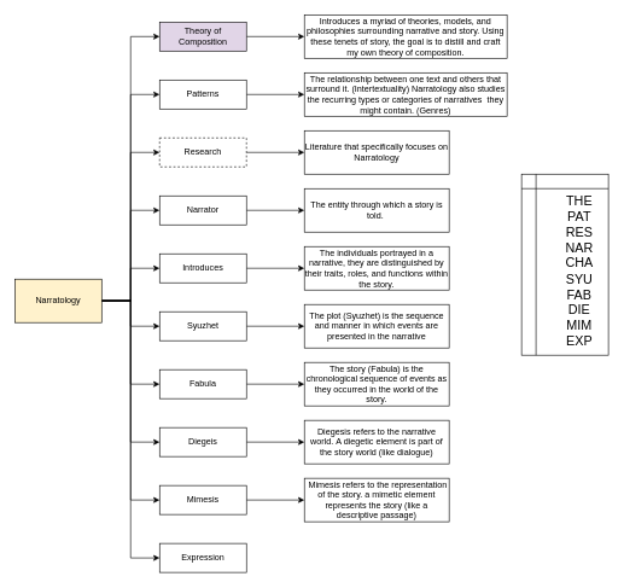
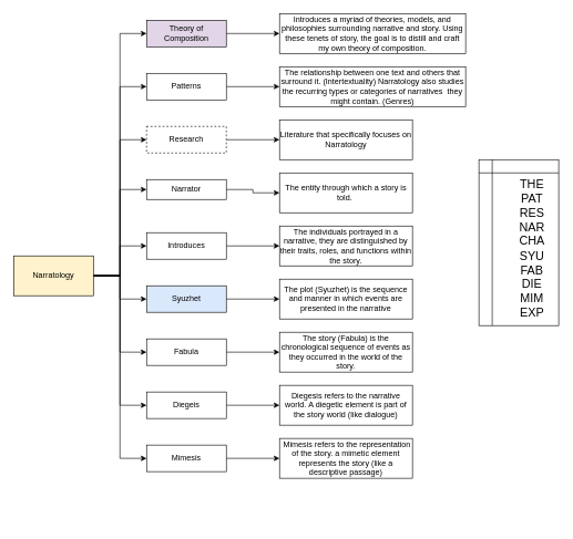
  <mxCell id="0" />
  <mxCell id="1" parent="0" />
  <mxCell id="2" style="edgeStyle=orthogonalEdgeStyle;rounded=0;orthogonalLoop=1;jettySize=auto;html=1;exitX=1;exitY=0.5;exitDx=0;exitDy=0;entryX=0;entryY=0.5;entryDx=0;entryDy=0;" edge="1" parent="1" source="11" target="13"><mxGeometry relative="1" as="geometry" /></mxCell>
  <mxCell id="3" style="edgeStyle=orthogonalEdgeStyle;rounded=0;orthogonalLoop=1;jettySize=auto;html=1;exitX=1;exitY=0.5;exitDx=0;exitDy=0;entryX=0;entryY=0.5;entryDx=0;entryDy=0;" edge="1" parent="1" source="11" target="15"><mxGeometry relative="1" as="geometry" /></mxCell>
  <mxCell id="4" style="edgeStyle=orthogonalEdgeStyle;rounded=0;orthogonalLoop=1;jettySize=auto;html=1;exitX=1;exitY=0.5;exitDx=0;exitDy=0;entryX=0;entryY=0.5;entryDx=0;entryDy=0;" edge="1" parent="1" source="11" target="17"><mxGeometry relative="1" as="geometry" /></mxCell>
  <mxCell id="5" style="edgeStyle=orthogonalEdgeStyle;rounded=0;orthogonalLoop=1;jettySize=auto;html=1;exitX=1;exitY=0.5;exitDx=0;exitDy=0;entryX=0;entryY=0.5;entryDx=0;entryDy=0;" edge="1" parent="1" source="11" target="19"><mxGeometry relative="1" as="geometry" /></mxCell>
  <mxCell id="6" style="edgeStyle=orthogonalEdgeStyle;rounded=0;orthogonalLoop=1;jettySize=auto;html=1;exitX=1;exitY=0.5;exitDx=0;exitDy=0;entryX=0;entryY=0.5;entryDx=0;entryDy=0;" edge="1" parent="1" source="11" target="23"><mxGeometry relative="1" as="geometry" /></mxCell>
  <mxCell id="7" style="edgeStyle=orthogonalEdgeStyle;rounded=0;orthogonalLoop=1;jettySize=auto;html=1;exitX=1;exitY=0.5;exitDx=0;exitDy=0;entryX=0;entryY=0.5;entryDx=0;entryDy=0;" edge="1" parent="1" source="11" target="25"><mxGeometry relative="1" as="geometry" /></mxCell>
  <mxCell id="8" style="edgeStyle=orthogonalEdgeStyle;rounded=0;orthogonalLoop=1;jettySize=auto;html=1;exitX=1;exitY=0.5;exitDx=0;exitDy=0;entryX=0;entryY=0.5;entryDx=0;entryDy=0;" edge="1" parent="1" source="11" target="27"><mxGeometry relative="1" as="geometry" /></mxCell>
  <mxCell id="9" style="edgeStyle=orthogonalEdgeStyle;rounded=0;orthogonalLoop=1;jettySize=auto;html=1;exitX=1;exitY=0.5;exitDx=0;exitDy=0;entryX=0;entryY=0.5;entryDx=0;entryDy=0;" edge="1" parent="1" source="11" target="29"><mxGeometry relative="1" as="geometry" /></mxCell>
- <mxCell id="10" style="edgeStyle=orthogonalEdgeStyle;rounded=0;orthogonalLoop=1;jettySize=auto;html=1;exitX=1;exitY=0.5;exitDx=0;exitDy=0;entryX=0;entryY=0.5;entryDx=0;entryDy=0;" edge="1" parent="1" source="11" target="30"><mxGeometry relative="1" as="geometry" /></mxCell>
  <mxCell id="11" value="Narratology" style="rounded=0;whiteSpace=wrap;html=1;fillColor=#fff2cc;" vertex="1" parent="1"><mxGeometry x="20" y="385" width="120" height="60" as="geometry" /></mxCell>
  <mxCell id="12" value="" style="edgeStyle=orthogonalEdgeStyle;rounded=0;orthogonalLoop=1;jettySize=auto;html=1;" edge="1" parent="1" source="13" target="40"><mxGeometry relative="1" as="geometry" /></mxCell>
  <mxCell id="13" value="Theory of Composition" style="whiteSpace=wrap;html=1;rounded=0;fillColor=#e1d5e7;" vertex="1" parent="1"><mxGeometry x="220" y="30" width="120" height="40" as="geometry" /></mxCell>
  <mxCell id="14" value="" style="edgeStyle=orthogonalEdgeStyle;rounded=0;orthogonalLoop=1;jettySize=auto;html=1;" edge="1" parent="1" source="15" target="39"><mxGeometry relative="1" as="geometry" /></mxCell>
  <mxCell id="15" value="Patterns" style="whiteSpace=wrap;html=1;rounded=0;" vertex="1" parent="1"><mxGeometry x="220" y="110" width="120" height="40" as="geometry" /></mxCell>
  <mxCell id="16" value="" style="edgeStyle=orthogonalEdgeStyle;rounded=0;orthogonalLoop=1;jettySize=auto;html=1;" edge="1" parent="1" source="17" target="38"><mxGeometry relative="1" as="geometry" /></mxCell>
  <mxCell id="17" value="Research" style="whiteSpace=wrap;html=1;rounded=0;dashed=1;" vertex="1" parent="1"><mxGeometry x="220" y="190" width="120" height="40" as="geometry" /></mxCell>
  <mxCell id="18" value="" style="edgeStyle=orthogonalEdgeStyle;rounded=0;orthogonalLoop=1;jettySize=auto;html=1;" edge="1" parent="1" source="19" target="37"><mxGeometry relative="1" as="geometry" /></mxCell>
- <mxCell id="19" value="Narrator" style="whiteSpace=wrap;html=1;rounded=0;" vertex="1" parent="1"><mxGeometry x="220" y="270" width="120" height="40" as="geometry" /></mxCell>
+ <mxCell id="19" value="Narrator" style="whiteSpace=wrap;html=1;rounded=0;" vertex="1" parent="1"><mxGeometry x="220" y="270" width="120" height="30" as="geometry" /></mxCell>
  <mxCell id="20" value="" style="edgeStyle=orthogonalEdgeStyle;rounded=0;orthogonalLoop=1;jettySize=auto;html=1;" edge="1" parent="1" source="21" target="36"><mxGeometry relative="1" as="geometry" /></mxCell>
  <mxCell id="21" value="Introduces" style="whiteSpace=wrap;html=1;rounded=0;" vertex="1" parent="1"><mxGeometry x="220" y="350" width="120" height="40" as="geometry" /></mxCell>
  <mxCell id="22" value="" style="edgeStyle=orthogonalEdgeStyle;rounded=0;orthogonalLoop=1;jettySize=auto;html=1;" edge="1" parent="1" source="23" target="32"><mxGeometry relative="1" as="geometry" /></mxCell>
- <mxCell id="23" value="Syuzhet" style="whiteSpace=wrap;html=1;rounded=0;" vertex="1" parent="1"><mxGeometry x="220" y="430" width="120" height="40" as="geometry" /></mxCell>
+ <mxCell id="23" value="Syuzhet" style="whiteSpace=wrap;html=1;rounded=0;fillColor=#dae8fc;" vertex="1" parent="1"><mxGeometry x="220" y="430" width="120" height="40" as="geometry" /></mxCell>
  <mxCell id="24" value="" style="edgeStyle=orthogonalEdgeStyle;rounded=0;orthogonalLoop=1;jettySize=auto;html=1;" edge="1" parent="1" source="25" target="33"><mxGeometry relative="1" as="geometry" /></mxCell>
  <mxCell id="25" value="Fabula" style="whiteSpace=wrap;html=1;rounded=0;" vertex="1" parent="1"><mxGeometry x="220" y="510" width="120" height="40" as="geometry" /></mxCell>
  <mxCell id="26" value="" style="edgeStyle=orthogonalEdgeStyle;rounded=0;orthogonalLoop=1;jettySize=auto;html=1;" edge="1" parent="1" source="27" target="34"><mxGeometry relative="1" as="geometry" /></mxCell>
  <mxCell id="27" value="Diegeis" style="whiteSpace=wrap;html=1;rounded=0;" vertex="1" parent="1"><mxGeometry x="220" y="590" width="120" height="40" as="geometry" /></mxCell>
  <mxCell id="28" value="" style="edgeStyle=orthogonalEdgeStyle;rounded=0;orthogonalLoop=1;jettySize=auto;html=1;" edge="1" parent="1" source="29" target="35"><mxGeometry relative="1" as="geometry" /></mxCell>
  <mxCell id="29" value="Mimesis" style="whiteSpace=wrap;html=1;rounded=0;" vertex="1" parent="1"><mxGeometry x="220" y="670" width="120" height="40" as="geometry" /></mxCell>
- <mxCell id="30" value="Expression" style="whiteSpace=wrap;html=1;rounded=0;" vertex="1" parent="1"><mxGeometry x="220" y="750" width="120" height="40" as="geometry" /></mxCell>
  <mxCell id="31" style="edgeStyle=orthogonalEdgeStyle;rounded=0;orthogonalLoop=1;jettySize=auto;html=1;exitX=1;exitY=0.5;exitDx=0;exitDy=0;entryX=0;entryY=0.5;entryDx=0;entryDy=0;" edge="1" parent="1" source="11" target="21"><mxGeometry relative="1" as="geometry" /></mxCell>
  <mxCell id="32" value="The plot (Syuzhet) is the sequence and manner in which events are presented in the narrative" style="whiteSpace=wrap;html=1;rounded=0;" vertex="1" parent="1"><mxGeometry x="420" y="420" width="200" height="60" as="geometry" /></mxCell>
  <mxCell id="33" value="The story (Fabula) is the chronological sequence of events as they occurred in the world of the story." style="whiteSpace=wrap;html=1;rounded=0;" vertex="1" parent="1"><mxGeometry x="420" y="500" width="200" height="60" as="geometry" /></mxCell>
  <mxCell id="34" value="Diegesis refers to the narrative world.&amp;nbsp;A diegetic element is part of the story world (like dialogue)" style="whiteSpace=wrap;html=1;rounded=0;" vertex="1" parent="1"><mxGeometry x="420" y="580" width="200" height="60" as="geometry" /></mxCell>
  <mxCell id="35" value="&amp;nbsp;Mimesis refers to the representation of the story.&amp;nbsp;a mimetic element represents the story (like a descriptive passage)" style="whiteSpace=wrap;html=1;rounded=0;" vertex="1" parent="1"><mxGeometry x="420" y="660" width="200" height="60" as="geometry" /></mxCell>
  <mxCell id="36" value="The individuals portrayed in a narrative, they are distinguished by their traits, roles, and functions within the story." style="whiteSpace=wrap;html=1;rounded=0;" vertex="1" parent="1"><mxGeometry x="420" y="340" width="200" height="60" as="geometry" /></mxCell>
  <mxCell id="37" value="The entity through which a story is told.&amp;nbsp;" style="whiteSpace=wrap;html=1;rounded=0;" vertex="1" parent="1"><mxGeometry x="420" y="260" width="200" height="60" as="geometry" /></mxCell>
  <mxCell id="38" value="Literature that specifically focuses on Narratology" style="whiteSpace=wrap;html=1;rounded=0;" vertex="1" parent="1"><mxGeometry x="420" y="180" width="200" height="60" as="geometry" /></mxCell>
  <mxCell id="39" value="The relationship between one text and others that surround it. (Intertextuality) Narratology also studies the recurring types or categories of narratives&amp;nbsp; they might contain. (Genres)" style="whiteSpace=wrap;html=1;rounded=0;" vertex="1" parent="1"><mxGeometry x="420" y="100" width="280" height="60" as="geometry" /></mxCell>
  <mxCell id="40" value="Introduces a myriad of theories, models, and philosophies surrounding narrative and story. Using these tenets of story, the goal is to distill and craft my own theory of composition." style="whiteSpace=wrap;html=1;rounded=0;" vertex="1" parent="1"><mxGeometry x="420" y="20" width="280" height="60" as="geometry" /></mxCell>
  <mxCell id="41" value="" style="shape=internalStorage;whiteSpace=wrap;html=1;backgroundOutline=1;" vertex="1" parent="1"><mxGeometry x="720" y="240" width="120" height="250" as="geometry" /></mxCell>
  <mxCell id="42" value="&lt;span style=&quot;font-size: 18px; text-align: left;&quot;&gt;THE&lt;br&gt;PAT&lt;/span&gt;&lt;br style=&quot;font-size: 18px; text-align: left;&quot;&gt;&lt;span style=&quot;font-size: 18px; text-align: left;&quot;&gt;RES&lt;/span&gt;&lt;br style=&quot;font-size: 18px; text-align: left;&quot;&gt;&lt;span style=&quot;font-size: 18px; text-align: left;&quot;&gt;NAR&lt;/span&gt;&lt;br style=&quot;font-size: 18px; text-align: left;&quot;&gt;&lt;span style=&quot;font-size: 18px; text-align: left;&quot;&gt;CHA&lt;/span&gt;&lt;br style=&quot;font-size: 18px; text-align: left;&quot;&gt;&lt;span style=&quot;font-size: 18px; text-align: left;&quot;&gt;SYU&lt;/span&gt;&lt;br style=&quot;font-size: 18px; text-align: left;&quot;&gt;&lt;span style=&quot;font-size: 18px; text-align: left;&quot;&gt;FAB&lt;/span&gt;&lt;br style=&quot;font-size: 18px; text-align: left;&quot;&gt;&lt;span style=&quot;font-size: 18px; text-align: left;&quot;&gt;DIE&lt;/span&gt;&lt;br style=&quot;font-size: 18px; text-align: left;&quot;&gt;&lt;span style=&quot;font-size: 18px; text-align: left;&quot;&gt;MIM&lt;/span&gt;&lt;br style=&quot;font-size: 18px; text-align: left;&quot;&gt;&lt;span style=&quot;font-size: 18px; text-align: left;&quot;&gt;EXP&lt;/span&gt;" style="text;strokeColor=none;align=center;fillColor=none;html=1;verticalAlign=top;whiteSpace=wrap;rounded=0;" vertex="1" parent="1"><mxGeometry x="770" y="260" width="60" height="220" as="geometry" /></mxCell>
